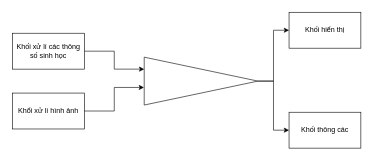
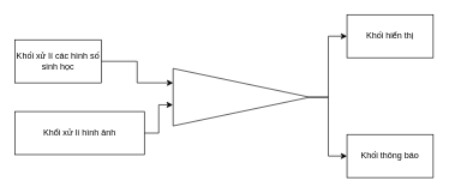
  <mxCell id="0" />
  <mxCell id="1" parent="0" />
- <mxCell id="2" value="Khổi xử lí hình ảnh" style="rounded=0;whiteSpace=wrap;html=1;" vertex="1" parent="1"><mxGeometry x="20" y="155" width="120" height="60" as="geometry" /></mxCell>
+ <mxCell id="2" value="Khổi xử lí hình ảnh" style="rounded=0;whiteSpace=wrap;html=1;" vertex="1" parent="1"><mxGeometry x="20" y="155" width="180" height="60" as="geometry" /></mxCell>
  <mxCell id="3" style="edgeStyle=orthogonalEdgeStyle;rounded=0;orthogonalLoop=1;jettySize=auto;html=1;exitX=1;exitY=0.5;exitDx=0;exitDy=0;entryX=0;entryY=0.25;entryDx=0;entryDy=0;" edge="1" parent="1" source="4" target="8"><mxGeometry relative="1" as="geometry" /></mxCell>
- <mxCell id="4" value="Khối xử lí các thông số sinh học" style="rounded=0;whiteSpace=wrap;html=1;" vertex="1" parent="1"><mxGeometry x="20" y="55" width="120" height="60" as="geometry" /></mxCell>
+ <mxCell id="4" value="Khối xử lí các hình số sinh học" style="rounded=0;whiteSpace=wrap;html=1;" vertex="1" parent="1"><mxGeometry x="20" y="55" width="120" height="60" as="geometry" /></mxCell>
  <mxCell id="5" value="Khối hiển thị" style="rounded=0;whiteSpace=wrap;html=1;" vertex="1" parent="1"><mxGeometry x="482" y="20" width="120" height="60" as="geometry" /></mxCell>
  <mxCell id="6" style="edgeStyle=orthogonalEdgeStyle;rounded=0;orthogonalLoop=1;jettySize=auto;html=1;exitX=1;exitY=0.5;exitDx=0;exitDy=0;entryX=0;entryY=0.5;entryDx=0;entryDy=0;" edge="1" parent="1" source="8" target="5"><mxGeometry relative="1" as="geometry" /></mxCell>
  <mxCell id="7" style="edgeStyle=orthogonalEdgeStyle;rounded=0;orthogonalLoop=1;jettySize=auto;html=1;exitX=1;exitY=0.5;exitDx=0;exitDy=0;entryX=0;entryY=0.5;entryDx=0;entryDy=0;" edge="1" parent="1" source="8" target="10"><mxGeometry relative="1" as="geometry" /></mxCell>
  <mxCell id="8" value="" style="triangle;whiteSpace=wrap;html=1;" vertex="1" parent="1"><mxGeometry x="240" y="95" width="190" height="80" as="geometry" /></mxCell>
  <mxCell id="9" style="edgeStyle=orthogonalEdgeStyle;rounded=0;orthogonalLoop=1;jettySize=auto;html=1;exitX=1;exitY=0.5;exitDx=0;exitDy=0;entryX=-0.002;entryY=0.633;entryDx=0;entryDy=0;entryPerimeter=0;" edge="1" parent="1" source="2" target="8"><mxGeometry relative="1" as="geometry" /></mxCell>
- <mxCell id="10" value="Khối thông các" style="rounded=0;whiteSpace=wrap;html=1;" vertex="1" parent="1"><mxGeometry x="482" y="187" width="120" height="60" as="geometry" /></mxCell>
+ <mxCell id="10" value="Khối thông báo" style="rounded=0;whiteSpace=wrap;html=1;" vertex="1" parent="1"><mxGeometry x="482" y="187" width="120" height="60" as="geometry" /></mxCell>
